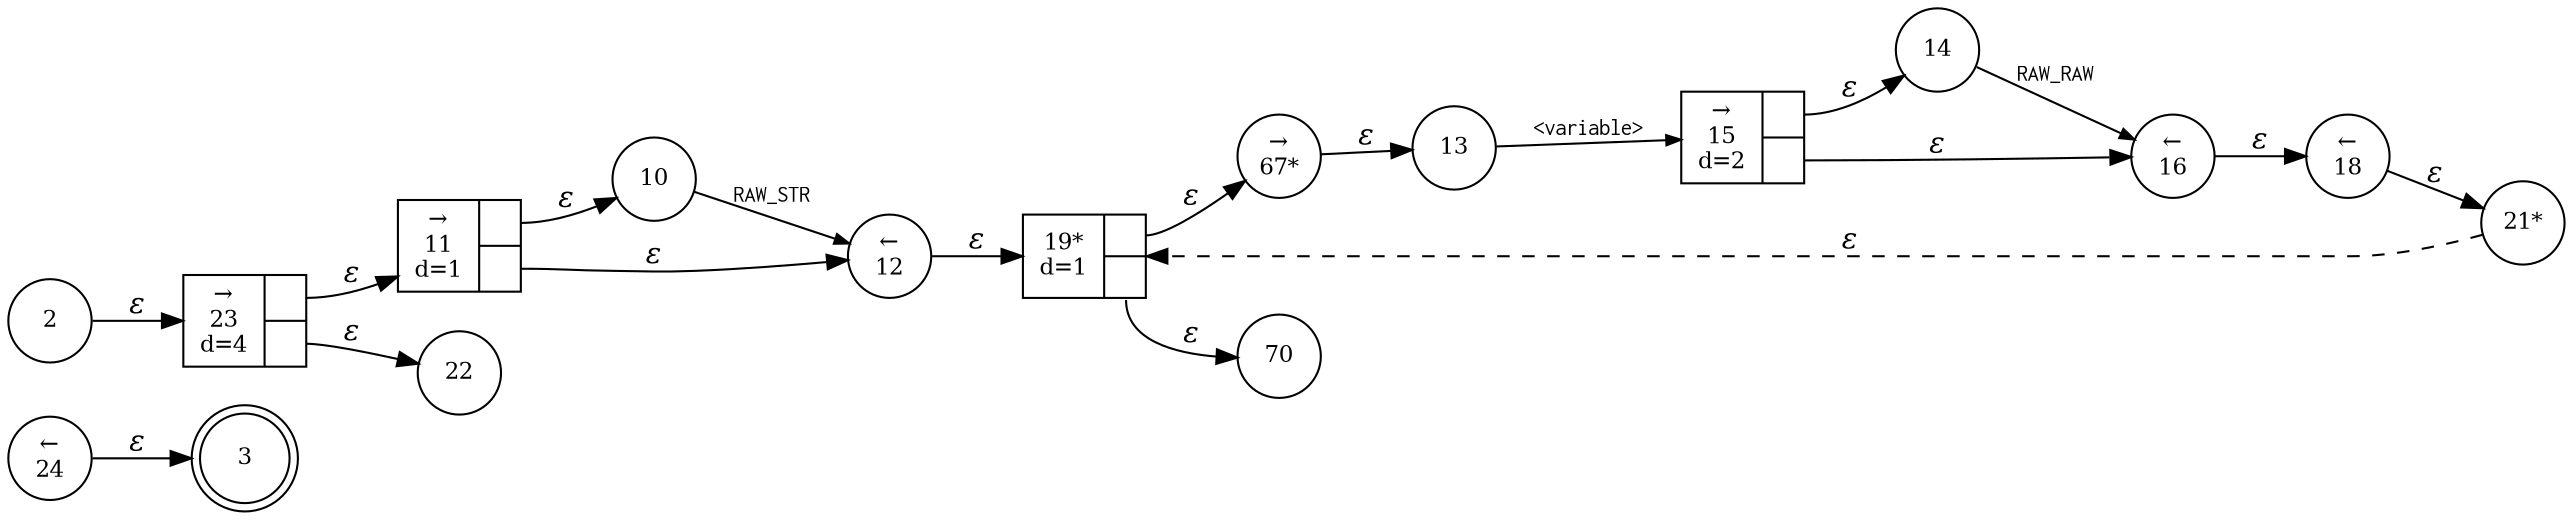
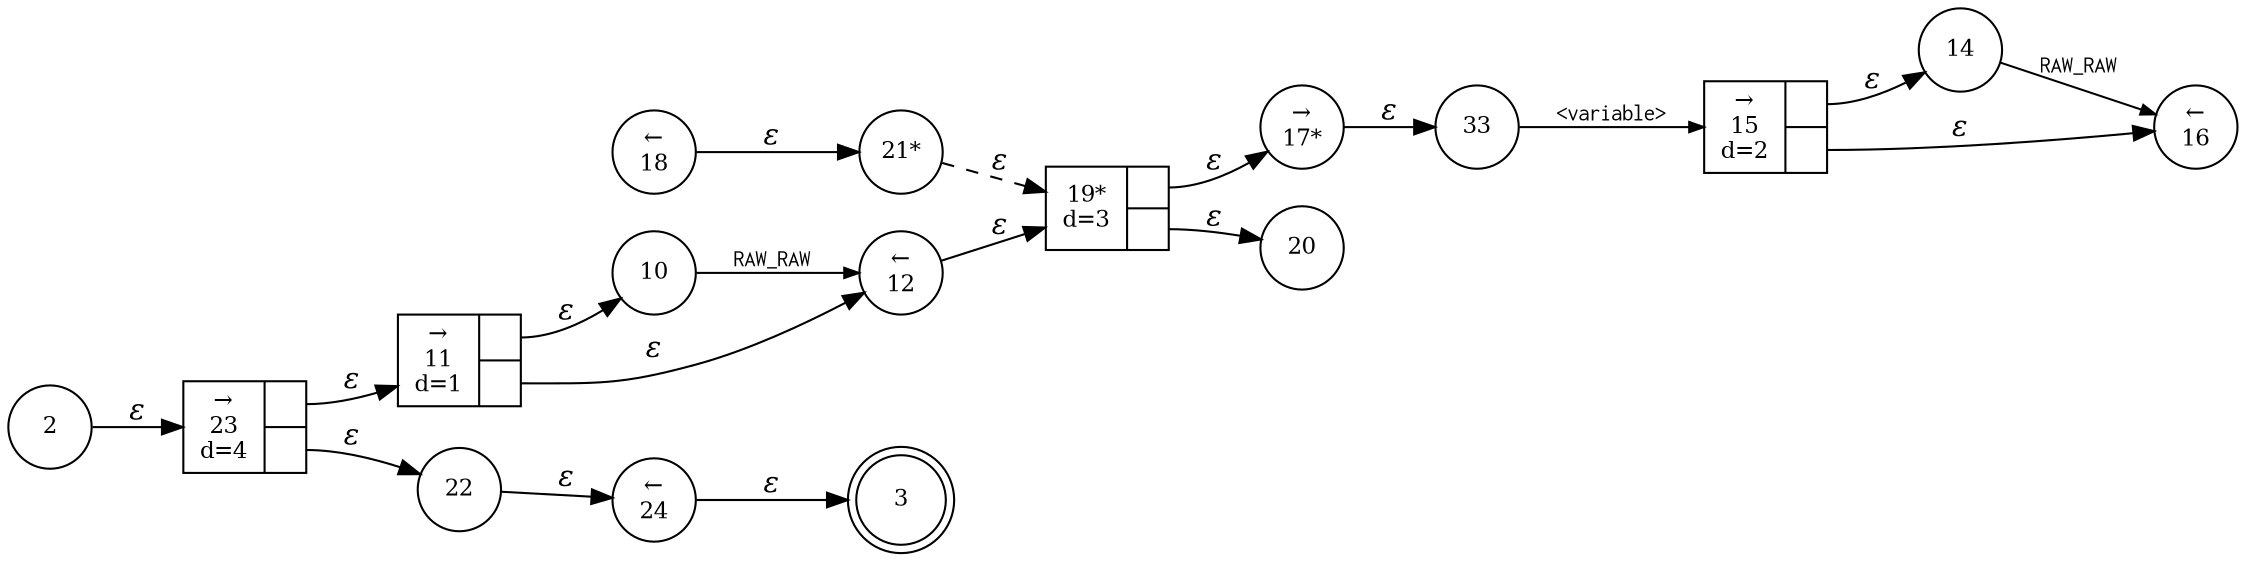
  digraph {
    rankdir=LR
    node [fixedsize=true fontsize=11 shape=circle peripheries=1]
    edge [fontname="Times-Italic"]
    n1 [label=3 shape=doublecircle width=.6 peripheries=""]
    n2 [label=2 width=.55]
    n3 [fixedsize=false label="{&rarr;\n23\nd=4|{<p0>|<p1>}}" shape=record]
    n4 [fixedsize=false label="{&rarr;\n11\nd=1|{<p0>|<p1>}}" shape=record]
    n5 [label=22 width=.55]
    n6 [label=10 width=.55]
    n7 [label="&larr;\n12" width=.55]
-   n8 [fixedsize=false label="{19*\nd=1|{<p0>|<p1>}}" shape=record]
-   n9 [label="&rarr;\n67*" width=.55]
-   n10 [label=70 width=.55]
-   n11 [label=13 width=.55]
+   n8 [fixedsize=false label="{19*\nd=3|{<p0>|<p1>}}" shape=record]
+   n9 [label="&rarr;\n17*" width=.55]
+   n10 [label=20 width=.55]
+   n11 [label=33 width=.55]
    n12 [fixedsize=false label="{&rarr;\n15\nd=2|{<p0>|<p1>}}" shape=record]
    n13 [label=14 width=.55]
    n14 [label="&larr;\n16" width=.55]
    n15 [label="&larr;\n18" width=.55]
    n16 [label="21*" width=.55]
    n17 [label="&larr;\n24" width=.55]
    n2 -> n3 [label="&epsilon;"]
    n3 -> n4 [label="&epsilon;" tailport=p0]
    n3 -> n5 [label="&epsilon;" tailport=p1]
    n4 -> n6 [label="&epsilon;" tailport=p0]
    n4 -> n7 [label="&epsilon;" tailport=p1]
-   n6 -> n7 [arrowhead=normal arrowsize=.7 fontname=Courier fontsize=11 label=RAW_STR]
+   n5 -> n17 [label="&epsilon;"]
+   n6 -> n7 [arrowhead=normal arrowsize=.7 fontname=Courier fontsize=11 label=RAW_RAW]
    n7 -> n8 [label="&epsilon;"]
    n8 -> n9 [label="&epsilon;" tailport=p0]
    n8 -> n10 [label="&epsilon;" tailport=p1]
    n9 -> n11 [label="&epsilon;"]
    n11 -> n12 [arrowhead=normal arrowsize=.7 fontname=Courier fontsize=11 label="<variable>"]
    n12 -> n13 [label="&epsilon;" tailport=p0]
    n12 -> n14 [label="&epsilon;" tailport=p1]
    n13 -> n14 [arrowhead=normal arrowsize=.7 fontname=Courier fontsize=11 label=RAW_RAW]
-   n14 -> n15 [label="&epsilon;"]
    n15 -> n16 [label="&epsilon;"]
    n16 -> n8 [label="&epsilon;" style=dashed]
    n17 -> n1 [label="&epsilon;"]
  }
